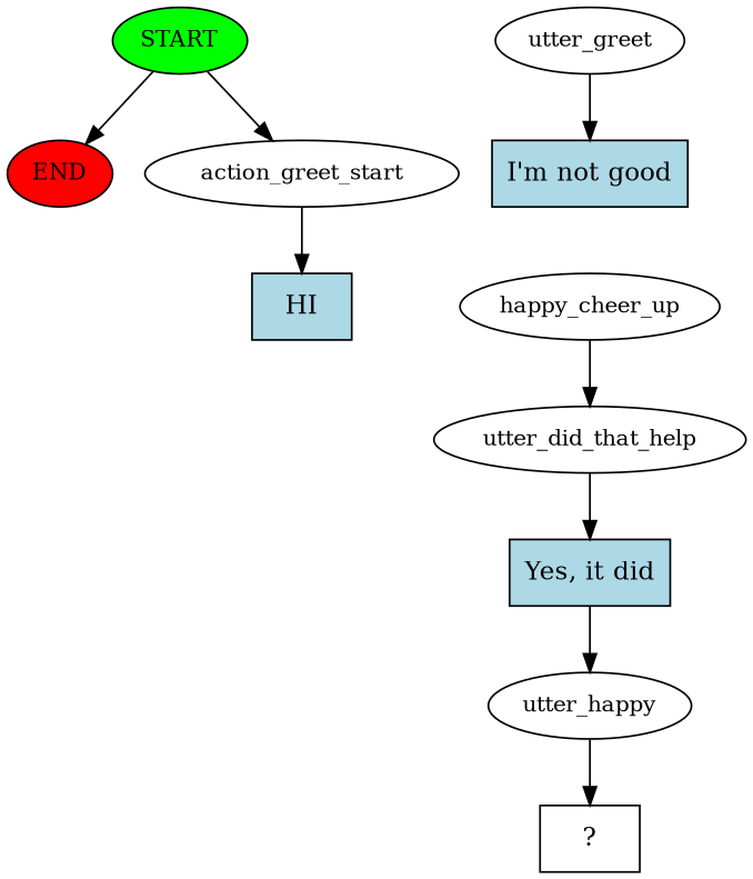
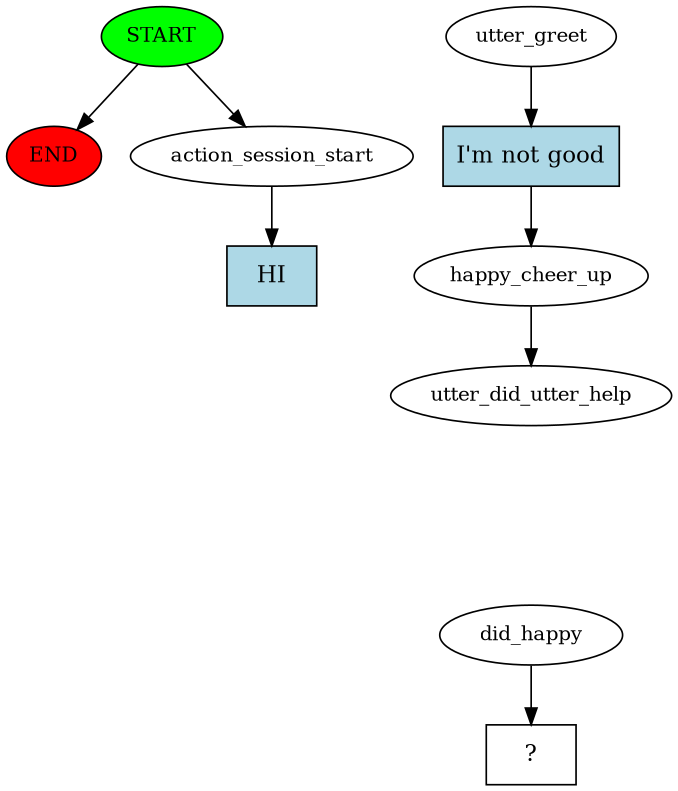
  digraph {
    node [fontsize=12]
    n1 [fillcolor=green label=START style=filled]
    n2 [fillcolor=red label=END style=filled]
-   n3 [label=action_greet_start]
+   n3 [label=action_session_start]
    n4 [fillcolor=lightblue label=HI shape=rect style=filled fontsize=""]
    n5 [label=utter_greet]
    n6 [fillcolor=lightblue label="I'm not good" shape=rect style=filled fontsize=""]
    n7 [label=happy_cheer_up]
-   n8 [label=utter_did_that_help]
-   n9 [fillcolor=lightblue label="Yes, it did" shape=rect style=filled fontsize=""]
-   n10 [label=utter_happy]
+   n8 [label=utter_did_utter_help]
+   n10 [label=did_happy]
    n11 [label="  ?  " shape=rect fontsize=""]
    n1 -> n2
    n1 -> n3
    n3 -> n4
    n5 -> n6
+   n6 -> n7
    n7 -> n8
-   n8 -> n9
-   n9 -> n10
    n10 -> n11
  }
